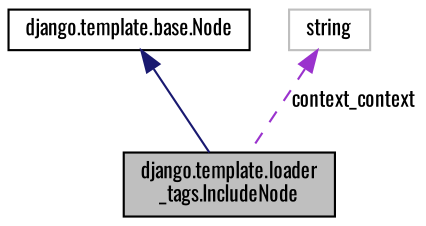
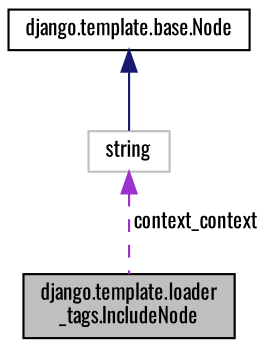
  digraph {
    fontname=Oswald
    node [color=black fillcolor=white fontname=Oswald fontsize=10 shape=record style=filled]
    edge [dir=back fontname=Oswald fontsize=10 labelfontname=Helvetica labelfontsize=10]
    n1 [fillcolor=grey75 fontcolor=black height=0.2 label="django.template.loader\l_tags.IncludeNode" width=0.4]
    n2 [height=0.2 label="django.template.base.Node" width=0.4]
    n3 [color=grey75 height=0.2 label=string width=0.4]
-   n2 -> n1 [color=midnightblue style=solid]
+   n2 -> n3 [color=midnightblue style=solid]
    n3 -> n1 [color=darkorchid3 label=" context_context" style=dashed]
  }
